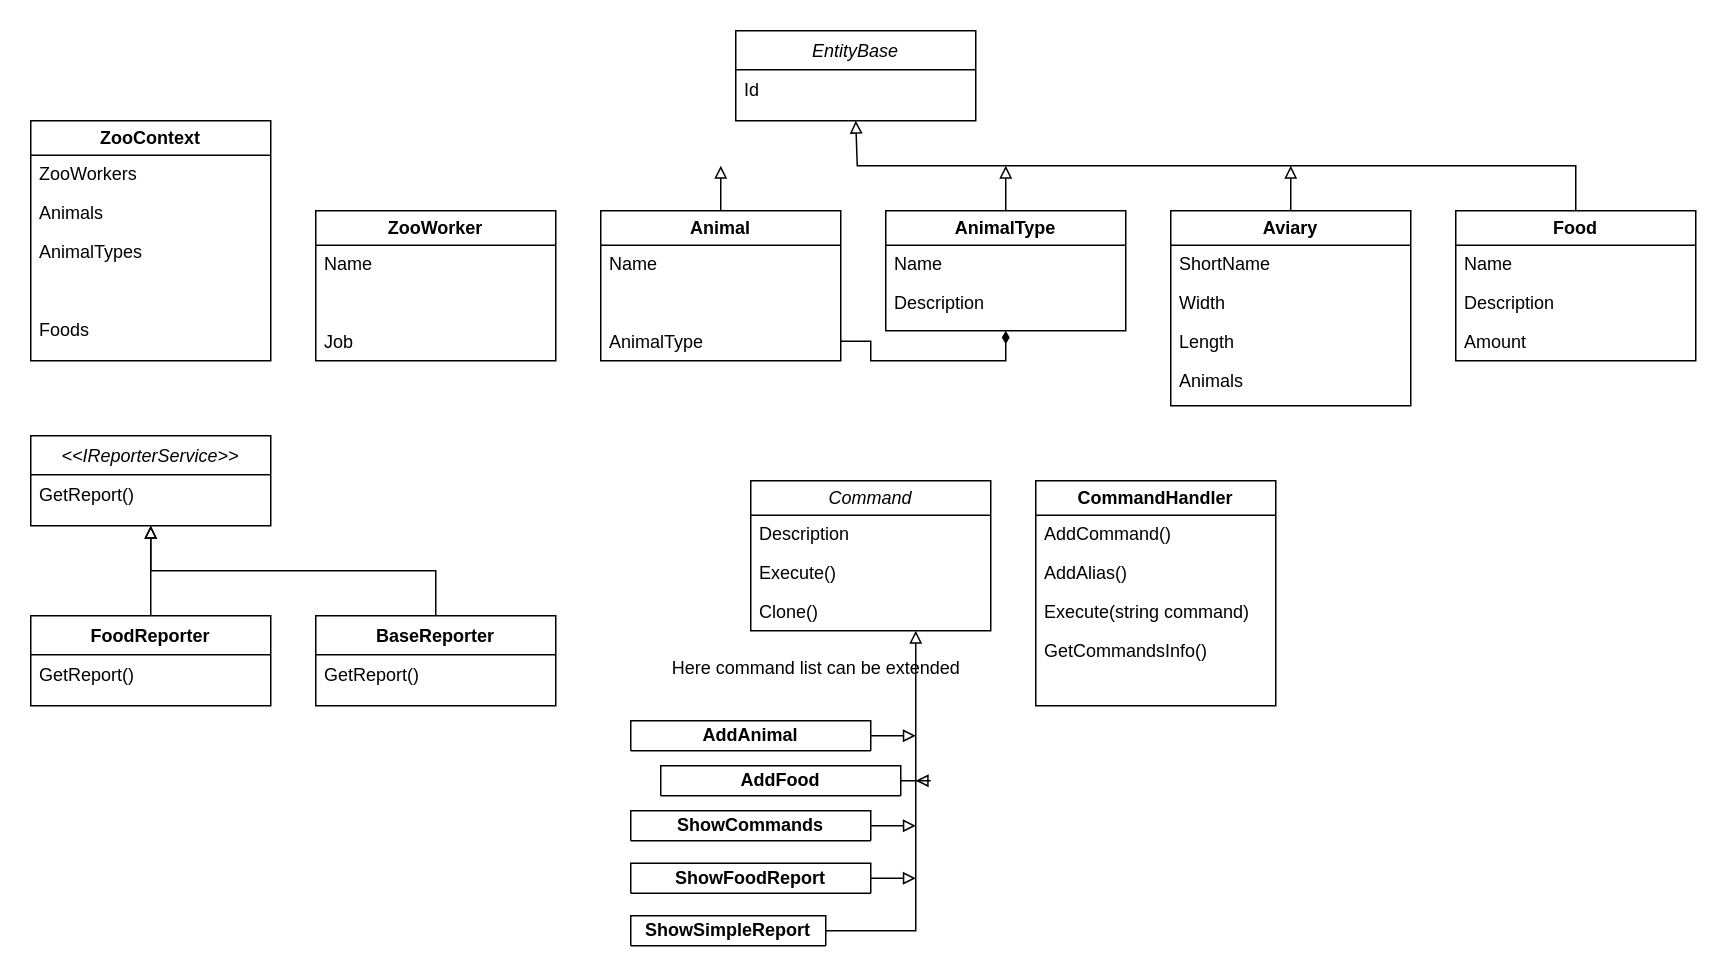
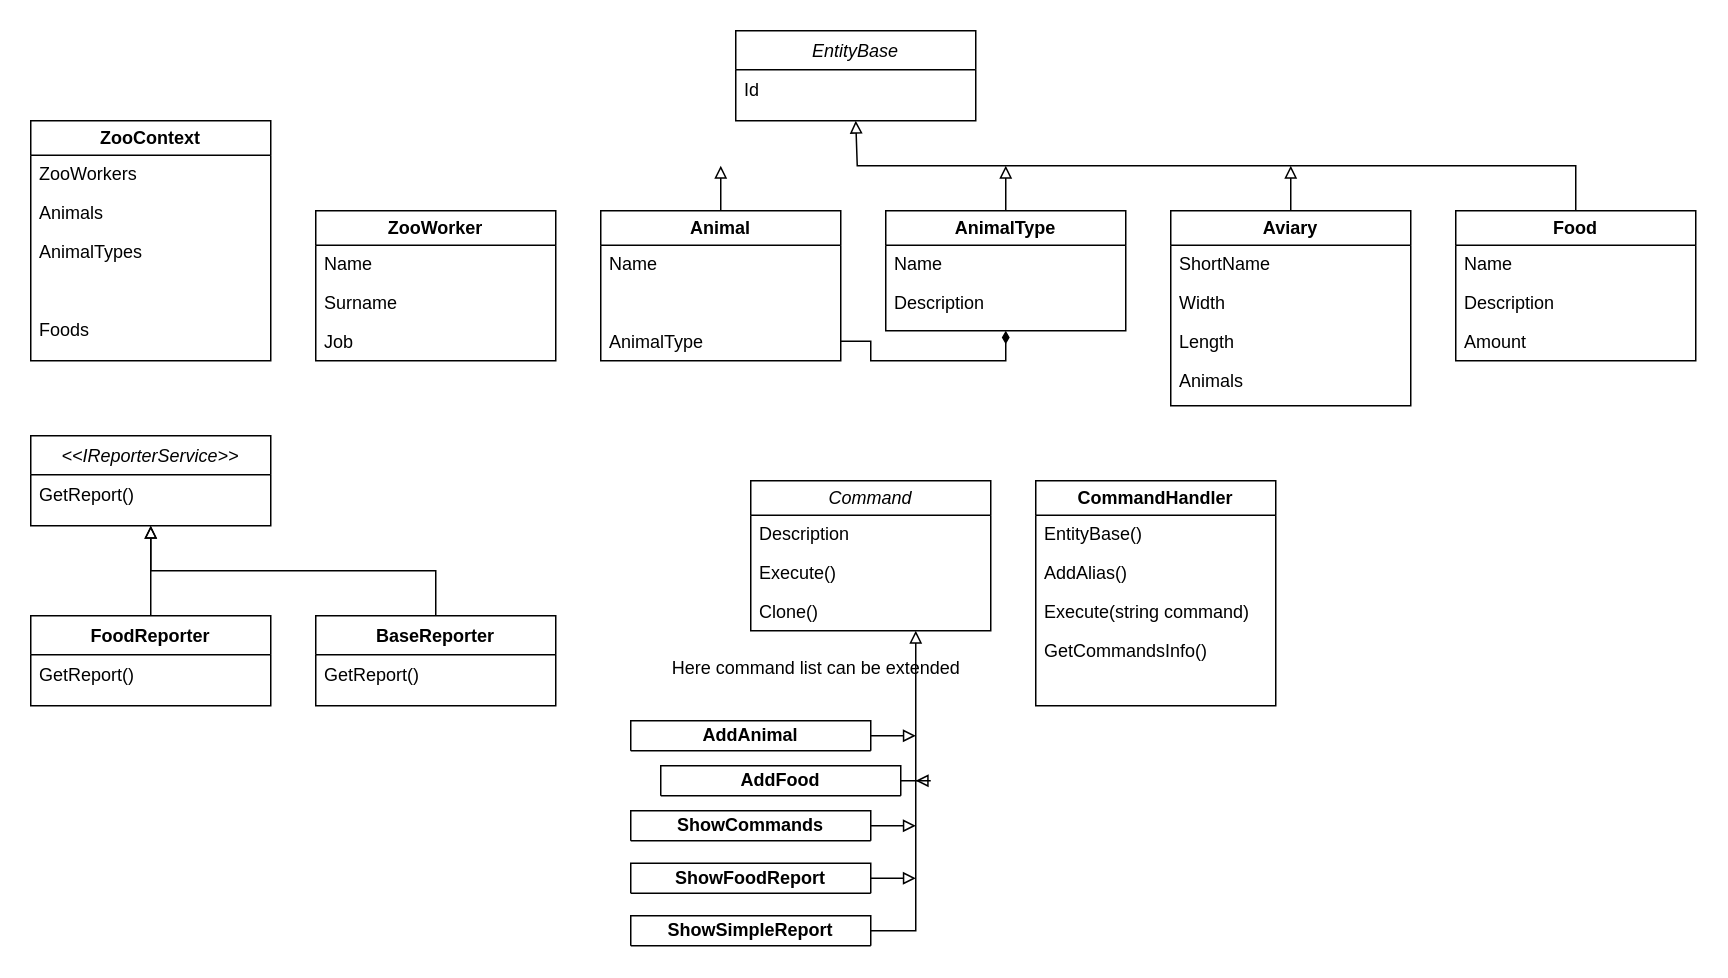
  <mxCell id="0" />
  <mxCell id="1" parent="0" />
  <mxCell id="2" value="EntityBase" style="swimlane;fontStyle=2;align=center;verticalAlign=top;childLayout=stackLayout;horizontal=1;startSize=26;horizontalStack=0;resizeParent=1;resizeLast=0;collapsible=1;marginBottom=0;rounded=0;shadow=0;strokeWidth=1;" parent="1" vertex="1"><mxGeometry x="490" y="20" width="160" height="60" as="geometry"><mxRectangle x="230" y="140" width="160" height="26" as="alternateBounds" /></mxGeometry></mxCell>
  <mxCell id="3" value="Id" style="text;align=left;verticalAlign=top;spacingLeft=4;spacingRight=4;overflow=hidden;rotatable=0;points=[[0,0.5],[1,0.5]];portConstraint=eastwest;" parent="2" vertex="1"><mxGeometry y="26" width="160" height="26" as="geometry" /></mxCell>
  <mxCell id="4" style="edgeStyle=orthogonalEdgeStyle;rounded=0;orthogonalLoop=1;jettySize=auto;html=1;endArrow=block;endFill=0;" edge="1" parent="1" source="5"><mxGeometry relative="1" as="geometry"><mxPoint x="480" y="110" as="targetPoint" /></mxGeometry></mxCell>
  <mxCell id="5" value="Animal" style="swimlane;whiteSpace=wrap;html=1;" vertex="1" parent="1"><mxGeometry x="400" y="140" width="160" height="100" as="geometry" /></mxCell>
  <mxCell id="6" value="Name&#10;" style="text;align=left;verticalAlign=top;spacingLeft=4;spacingRight=4;overflow=hidden;rotatable=0;points=[[0,0.5],[1,0.5]];portConstraint=eastwest;" vertex="1" parent="5"><mxGeometry y="22" width="160" height="26" as="geometry" /></mxCell>
  <mxCell id="7" value="AnimalType" style="text;align=left;verticalAlign=top;spacingLeft=4;spacingRight=4;overflow=hidden;rotatable=0;points=[[0,0.5],[1,0.5]];portConstraint=eastwest;" vertex="1" parent="5"><mxGeometry y="74" width="160" height="26" as="geometry" /></mxCell>
  <mxCell id="8" style="edgeStyle=orthogonalEdgeStyle;rounded=0;orthogonalLoop=1;jettySize=auto;html=1;endArrow=block;endFill=0;" edge="1" parent="1" source="9"><mxGeometry relative="1" as="geometry"><mxPoint x="670" y="110" as="targetPoint" /></mxGeometry></mxCell>
  <mxCell id="9" value="AnimalType" style="swimlane;whiteSpace=wrap;html=1;" vertex="1" parent="1"><mxGeometry x="590" y="140" width="160" height="80" as="geometry" /></mxCell>
  <mxCell id="10" value="Name&#10;" style="text;align=left;verticalAlign=top;spacingLeft=4;spacingRight=4;overflow=hidden;rotatable=0;points=[[0,0.5],[1,0.5]];portConstraint=eastwest;" vertex="1" parent="9"><mxGeometry y="22" width="160" height="26" as="geometry" /></mxCell>
  <mxCell id="11" value="Description" style="text;align=left;verticalAlign=top;spacingLeft=4;spacingRight=4;overflow=hidden;rotatable=0;points=[[0,0.5],[1,0.5]];portConstraint=eastwest;" vertex="1" parent="9"><mxGeometry y="48" width="160" height="26" as="geometry" /></mxCell>
  <mxCell id="12" style="edgeStyle=orthogonalEdgeStyle;rounded=0;orthogonalLoop=1;jettySize=auto;html=1;endArrow=block;endFill=0;" edge="1" parent="1" source="13"><mxGeometry relative="1" as="geometry"><mxPoint x="860" y="110" as="targetPoint" /></mxGeometry></mxCell>
  <mxCell id="13" value="Aviary" style="swimlane;whiteSpace=wrap;html=1;" vertex="1" parent="1"><mxGeometry x="780" y="140" width="160" height="130" as="geometry" /></mxCell>
  <mxCell id="14" value="ShortName" style="text;align=left;verticalAlign=top;spacingLeft=4;spacingRight=4;overflow=hidden;rotatable=0;points=[[0,0.5],[1,0.5]];portConstraint=eastwest;" vertex="1" parent="13"><mxGeometry y="22" width="160" height="26" as="geometry" /></mxCell>
  <mxCell id="15" value="Width" style="text;align=left;verticalAlign=top;spacingLeft=4;spacingRight=4;overflow=hidden;rotatable=0;points=[[0,0.5],[1,0.5]];portConstraint=eastwest;" vertex="1" parent="13"><mxGeometry y="48" width="160" height="26" as="geometry" /></mxCell>
  <mxCell id="16" value="Length" style="text;align=left;verticalAlign=top;spacingLeft=4;spacingRight=4;overflow=hidden;rotatable=0;points=[[0,0.5],[1,0.5]];portConstraint=eastwest;" vertex="1" parent="13"><mxGeometry y="74" width="160" height="26" as="geometry" /></mxCell>
  <mxCell id="17" value="Animals" style="text;align=left;verticalAlign=top;spacingLeft=4;spacingRight=4;overflow=hidden;rotatable=0;points=[[0,0.5],[1,0.5]];portConstraint=eastwest;" vertex="1" parent="13"><mxGeometry y="100" width="160" height="26" as="geometry" /></mxCell>
  <mxCell id="18" style="edgeStyle=orthogonalEdgeStyle;rounded=0;orthogonalLoop=1;jettySize=auto;html=1;endArrow=block;endFill=0;" edge="1" parent="1" source="19"><mxGeometry relative="1" as="geometry"><mxPoint x="570" y="80" as="targetPoint" /><Array as="points"><mxPoint x="1050" y="110" /><mxPoint x="571" y="110" /></Array></mxGeometry></mxCell>
  <mxCell id="19" value="Food" style="swimlane;whiteSpace=wrap;html=1;" vertex="1" parent="1"><mxGeometry x="970" y="140" width="160" height="100" as="geometry" /></mxCell>
  <mxCell id="20" value="Name" style="text;align=left;verticalAlign=top;spacingLeft=4;spacingRight=4;overflow=hidden;rotatable=0;points=[[0,0.5],[1,0.5]];portConstraint=eastwest;" vertex="1" parent="19"><mxGeometry y="22" width="160" height="26" as="geometry" /></mxCell>
  <mxCell id="21" value="Description" style="text;align=left;verticalAlign=top;spacingLeft=4;spacingRight=4;overflow=hidden;rotatable=0;points=[[0,0.5],[1,0.5]];portConstraint=eastwest;" vertex="1" parent="19"><mxGeometry y="48" width="160" height="26" as="geometry" /></mxCell>
  <mxCell id="22" value="Amount" style="text;align=left;verticalAlign=top;spacingLeft=4;spacingRight=4;overflow=hidden;rotatable=0;points=[[0,0.5],[1,0.5]];portConstraint=eastwest;" vertex="1" parent="19"><mxGeometry y="74" width="160" height="26" as="geometry" /></mxCell>
  <mxCell id="23" value="ZooWorker" style="swimlane;whiteSpace=wrap;html=1;" vertex="1" parent="1"><mxGeometry x="210" y="140" width="160" height="100" as="geometry" /></mxCell>
  <mxCell id="24" value="Name" style="text;align=left;verticalAlign=top;spacingLeft=4;spacingRight=4;overflow=hidden;rotatable=0;points=[[0,0.5],[1,0.5]];portConstraint=eastwest;" vertex="1" parent="23"><mxGeometry y="22" width="160" height="26" as="geometry" /></mxCell>
+ <mxCell id="25" value="Surname" style="text;align=left;verticalAlign=top;spacingLeft=4;spacingRight=4;overflow=hidden;rotatable=0;points=[[0,0.5],[1,0.5]];portConstraint=eastwest;" vertex="1" parent="23"><mxGeometry y="48" width="160" height="26" as="geometry" /></mxCell>
  <mxCell id="26" value="Job" style="text;align=left;verticalAlign=top;spacingLeft=4;spacingRight=4;overflow=hidden;rotatable=0;points=[[0,0.5],[1,0.5]];portConstraint=eastwest;" vertex="1" parent="23"><mxGeometry y="74" width="160" height="26" as="geometry" /></mxCell>
  <mxCell id="27" value="ZooContext" style="swimlane;whiteSpace=wrap;html=1;" vertex="1" parent="1"><mxGeometry x="20" y="80" width="160" height="160" as="geometry" /></mxCell>
  <mxCell id="28" value="ZooWorkers" style="text;align=left;verticalAlign=top;spacingLeft=4;spacingRight=4;overflow=hidden;rotatable=0;points=[[0,0.5],[1,0.5]];portConstraint=eastwest;" vertex="1" parent="27"><mxGeometry y="22" width="160" height="26" as="geometry" /></mxCell>
  <mxCell id="29" value="Animals" style="text;align=left;verticalAlign=top;spacingLeft=4;spacingRight=4;overflow=hidden;rotatable=0;points=[[0,0.5],[1,0.5]];portConstraint=eastwest;" vertex="1" parent="27"><mxGeometry y="48" width="160" height="26" as="geometry" /></mxCell>
  <mxCell id="30" value="AnimalTypes" style="text;align=left;verticalAlign=top;spacingLeft=4;spacingRight=4;overflow=hidden;rotatable=0;points=[[0,0.5],[1,0.5]];portConstraint=eastwest;" vertex="1" parent="27"><mxGeometry y="74" width="160" height="26" as="geometry" /></mxCell>
  <mxCell id="31" value="Foods" style="text;align=left;verticalAlign=top;spacingLeft=4;spacingRight=4;overflow=hidden;rotatable=0;points=[[0,0.5],[1,0.5]];portConstraint=eastwest;" vertex="1" parent="27"><mxGeometry y="126" width="160" height="26" as="geometry" /></mxCell>
  <mxCell id="32" value="&lt;&lt;IReporterService&gt;&gt;" style="swimlane;fontStyle=2;align=center;verticalAlign=top;childLayout=stackLayout;horizontal=1;startSize=26;horizontalStack=0;resizeParent=1;resizeLast=0;collapsible=1;marginBottom=0;rounded=0;shadow=0;strokeWidth=1;" vertex="1" parent="1"><mxGeometry x="20" y="290" width="160" height="60" as="geometry"><mxRectangle x="230" y="140" width="160" height="26" as="alternateBounds" /></mxGeometry></mxCell>
  <mxCell id="33" value="GetReport()" style="text;align=left;verticalAlign=top;spacingLeft=4;spacingRight=4;overflow=hidden;rotatable=0;points=[[0,0.5],[1,0.5]];portConstraint=eastwest;" vertex="1" parent="32"><mxGeometry y="26" width="160" height="26" as="geometry" /></mxCell>
  <mxCell id="34" style="edgeStyle=orthogonalEdgeStyle;rounded=0;orthogonalLoop=1;jettySize=auto;html=1;entryX=0.5;entryY=1;entryDx=0;entryDy=0;endArrow=block;endFill=0;" edge="1" parent="1" source="35" target="32"><mxGeometry relative="1" as="geometry" /></mxCell>
  <mxCell id="35" value="FoodReporter" style="swimlane;fontStyle=1;align=center;verticalAlign=top;childLayout=stackLayout;horizontal=1;startSize=26;horizontalStack=0;resizeParent=1;resizeLast=0;collapsible=1;marginBottom=0;rounded=0;shadow=0;strokeWidth=1;" vertex="1" parent="1"><mxGeometry x="20" y="410" width="160" height="60" as="geometry"><mxRectangle x="230" y="140" width="160" height="26" as="alternateBounds" /></mxGeometry></mxCell>
  <mxCell id="36" value="GetReport()" style="text;align=left;verticalAlign=top;spacingLeft=4;spacingRight=4;overflow=hidden;rotatable=0;points=[[0,0.5],[1,0.5]];portConstraint=eastwest;" vertex="1" parent="35"><mxGeometry y="26" width="160" height="26" as="geometry" /></mxCell>
  <mxCell id="37" style="edgeStyle=orthogonalEdgeStyle;rounded=0;orthogonalLoop=1;jettySize=auto;html=1;entryX=0.5;entryY=1;entryDx=0;entryDy=0;endArrow=block;endFill=0;" edge="1" parent="1" source="38" target="32"><mxGeometry relative="1" as="geometry"><Array as="points"><mxPoint x="290" y="380" /><mxPoint x="100" y="380" /></Array></mxGeometry></mxCell>
  <mxCell id="38" value="BaseReporter" style="swimlane;fontStyle=1;align=center;verticalAlign=top;childLayout=stackLayout;horizontal=1;startSize=26;horizontalStack=0;resizeParent=1;resizeLast=0;collapsible=1;marginBottom=0;rounded=0;shadow=0;strokeWidth=1;" vertex="1" parent="1"><mxGeometry x="210" y="410" width="160" height="60" as="geometry"><mxRectangle x="230" y="140" width="160" height="26" as="alternateBounds" /></mxGeometry></mxCell>
  <mxCell id="39" value="GetReport()" style="text;align=left;verticalAlign=top;spacingLeft=4;spacingRight=4;overflow=hidden;rotatable=0;points=[[0,0.5],[1,0.5]];portConstraint=eastwest;" vertex="1" parent="38"><mxGeometry y="26" width="160" height="26" as="geometry" /></mxCell>
  <mxCell id="40" style="edgeStyle=orthogonalEdgeStyle;rounded=0;orthogonalLoop=1;jettySize=auto;html=1;entryX=0.5;entryY=1;entryDx=0;entryDy=0;endArrow=diamondThin;endFill=1;" edge="1" parent="1" source="7" target="9"><mxGeometry relative="1" as="geometry" /></mxCell>
  <mxCell id="41" value="&lt;i style=&quot;font-weight: normal;&quot;&gt;Command&lt;/i&gt;" style="swimlane;whiteSpace=wrap;html=1;" vertex="1" parent="1"><mxGeometry x="500" y="320" width="160" height="100" as="geometry" /></mxCell>
  <mxCell id="42" value="Description" style="text;align=left;verticalAlign=top;spacingLeft=4;spacingRight=4;overflow=hidden;rotatable=0;points=[[0,0.5],[1,0.5]];portConstraint=eastwest;" vertex="1" parent="41"><mxGeometry y="22" width="160" height="26" as="geometry" /></mxCell>
  <mxCell id="43" value="Execute()" style="text;align=left;verticalAlign=top;spacingLeft=4;spacingRight=4;overflow=hidden;rotatable=0;points=[[0,0.5],[1,0.5]];portConstraint=eastwest;" vertex="1" parent="41"><mxGeometry y="48" width="160" height="26" as="geometry" /></mxCell>
  <mxCell id="44" value="Clone()" style="text;align=left;verticalAlign=top;spacingLeft=4;spacingRight=4;overflow=hidden;rotatable=0;points=[[0,0.5],[1,0.5]];portConstraint=eastwest;" vertex="1" parent="41"><mxGeometry y="74" width="160" height="26" as="geometry" /></mxCell>
  <mxCell id="45" value="CommandHandler" style="swimlane;whiteSpace=wrap;html=1;" vertex="1" parent="1"><mxGeometry x="690" y="320" width="160" height="150" as="geometry" /></mxCell>
- <mxCell id="46" value="AddCommand()" style="text;align=left;verticalAlign=top;spacingLeft=4;spacingRight=4;overflow=hidden;rotatable=0;points=[[0,0.5],[1,0.5]];portConstraint=eastwest;" vertex="1" parent="45"><mxGeometry y="22" width="160" height="26" as="geometry" /></mxCell>
+ <mxCell id="46" value="EntityBase()" style="text;align=left;verticalAlign=top;spacingLeft=4;spacingRight=4;overflow=hidden;rotatable=0;points=[[0,0.5],[1,0.5]];portConstraint=eastwest;" vertex="1" parent="45"><mxGeometry y="22" width="160" height="26" as="geometry" /></mxCell>
  <mxCell id="47" value="AddAlias()" style="text;align=left;verticalAlign=top;spacingLeft=4;spacingRight=4;overflow=hidden;rotatable=0;points=[[0,0.5],[1,0.5]];portConstraint=eastwest;" vertex="1" parent="45"><mxGeometry y="48" width="160" height="26" as="geometry" /></mxCell>
  <mxCell id="48" value="Execute(string command)" style="text;align=left;verticalAlign=top;spacingLeft=4;spacingRight=4;overflow=hidden;rotatable=0;points=[[0,0.5],[1,0.5]];portConstraint=eastwest;" vertex="1" parent="45"><mxGeometry y="74" width="160" height="26" as="geometry" /></mxCell>
  <mxCell id="49" value="GetCommandsInfo()" style="text;align=left;verticalAlign=top;spacingLeft=4;spacingRight=4;overflow=hidden;rotatable=0;points=[[0,0.5],[1,0.5]];portConstraint=eastwest;" vertex="1" parent="45"><mxGeometry y="100" width="160" height="26" as="geometry" /></mxCell>
  <mxCell id="50" style="edgeStyle=orthogonalEdgeStyle;rounded=0;orthogonalLoop=1;jettySize=auto;html=1;endArrow=block;endFill=0;" edge="1" parent="1" source="51"><mxGeometry relative="1" as="geometry"><mxPoint x="610" y="490" as="targetPoint" /></mxGeometry></mxCell>
  <mxCell id="51" value="AddAnimal" style="swimlane;whiteSpace=wrap;html=1;" vertex="1" parent="1"><mxGeometry x="420" y="480" width="160" height="20" as="geometry" /></mxCell>
  <mxCell id="52" style="edgeStyle=orthogonalEdgeStyle;rounded=0;orthogonalLoop=1;jettySize=auto;html=1;endArrow=block;endFill=0;" edge="1" parent="1" source="53"><mxGeometry relative="1" as="geometry"><mxPoint x="610" y="520" as="targetPoint" /></mxGeometry></mxCell>
  <mxCell id="53" value="AddFood" style="swimlane;whiteSpace=wrap;html=1;" vertex="1" parent="1"><mxGeometry x="440" y="510" width="160" height="20" as="geometry" /></mxCell>
  <mxCell id="54" style="edgeStyle=orthogonalEdgeStyle;rounded=0;orthogonalLoop=1;jettySize=auto;html=1;endArrow=block;endFill=0;" edge="1" parent="1" source="55"><mxGeometry relative="1" as="geometry"><mxPoint x="610" y="550" as="targetPoint" /></mxGeometry></mxCell>
  <mxCell id="55" value="ShowCommands" style="swimlane;whiteSpace=wrap;html=1;" vertex="1" parent="1"><mxGeometry x="420" y="540" width="160" height="20" as="geometry" /></mxCell>
  <mxCell id="56" style="edgeStyle=orthogonalEdgeStyle;rounded=0;orthogonalLoop=1;jettySize=auto;html=1;endArrow=block;endFill=0;" edge="1" parent="1" source="57"><mxGeometry relative="1" as="geometry"><mxPoint x="610" y="585" as="targetPoint" /></mxGeometry></mxCell>
  <mxCell id="57" value="ShowFoodReport" style="swimlane;whiteSpace=wrap;html=1;" vertex="1" parent="1"><mxGeometry x="420" y="575" width="160" height="20" as="geometry" /></mxCell>
  <mxCell id="58" style="edgeStyle=orthogonalEdgeStyle;rounded=0;orthogonalLoop=1;jettySize=auto;html=1;endArrow=block;endFill=0;" edge="1" parent="1" source="59"><mxGeometry relative="1" as="geometry"><mxPoint x="610" y="420" as="targetPoint" /><Array as="points"><mxPoint x="610" y="620" /></Array></mxGeometry></mxCell>
- <mxCell id="59" value="ShowSimpleReport" style="swimlane;whiteSpace=wrap;html=1;" vertex="1" parent="1"><mxGeometry x="420" y="610" width="130" height="20" as="geometry" /></mxCell>
+ <mxCell id="59" value="ShowSimpleReport" style="swimlane;whiteSpace=wrap;html=1;" vertex="1" parent="1"><mxGeometry x="420" y="610" width="160" height="20" as="geometry" /></mxCell>
  <mxCell id="60" value="Here command list can be extended&amp;nbsp;" style="text;html=1;align=center;verticalAlign=middle;resizable=0;points=[];autosize=1;strokeColor=none;fillColor=none;" vertex="1" parent="1"><mxGeometry x="435" y="430" width="220" height="30" as="geometry" /></mxCell>
